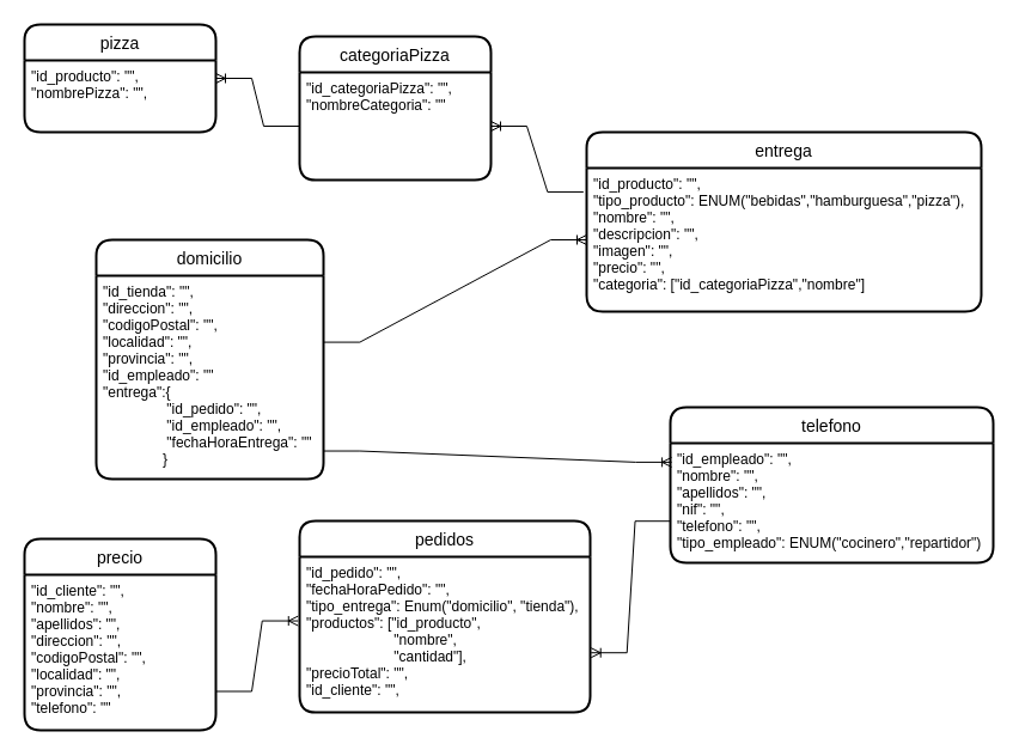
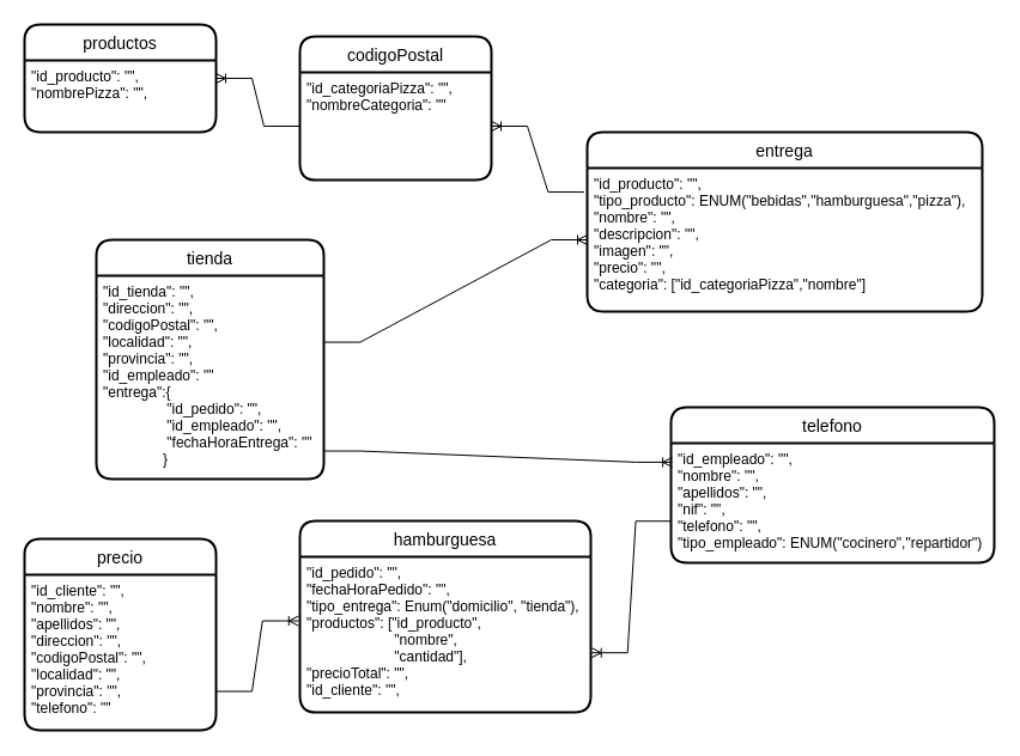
  <mxCell id="0" />
  <mxCell id="1" parent="0" />
- <mxCell id="2" value="pedidos" style="swimlane;childLayout=stackLayout;horizontal=1;startSize=30;horizontalStack=0;rounded=1;fontSize=14;fontStyle=0;strokeWidth=2;resizeParent=0;resizeLast=1;shadow=0;dashed=0;align=center;" parent="1" vertex="1"><mxGeometry x="250" y="435" width="243" height="160" as="geometry" /></mxCell>
+ <mxCell id="2" value="hamburguesa" style="swimlane;childLayout=stackLayout;horizontal=1;startSize=30;horizontalStack=0;rounded=1;fontSize=14;fontStyle=0;strokeWidth=2;resizeParent=0;resizeLast=1;shadow=0;dashed=0;align=center;" parent="1" vertex="1"><mxGeometry x="250" y="435" width="243" height="160" as="geometry" /></mxCell>
  <mxCell id="3" value="&quot;id_pedido&quot;: &quot;&quot;,&#10;&quot;fechaHoraPedido&quot;: &quot;&quot;,&#10;&quot;tipo_entrega&quot;: Enum(&quot;domicilio&quot;, &quot;tienda&quot;),&#10;&quot;productos&quot;: [&quot;id_producto&quot;, &#10;                      &quot;nombre&quot;, &#10;                      &quot;cantidad&quot;],&#10;&quot;precioTotal&quot;: &quot;&quot;,&#10;&quot;id_cliente&quot;: &quot;&quot;,&#10;" style="align=left;strokeColor=none;fillColor=none;spacingLeft=4;fontSize=12;verticalAlign=top;resizable=0;rotatable=0;part=1;" parent="2" vertex="1"><mxGeometry y="30" width="243" height="130" as="geometry" /></mxCell>
  <mxCell id="4" value="entrega" style="swimlane;childLayout=stackLayout;horizontal=1;startSize=30;horizontalStack=0;rounded=1;fontSize=14;fontStyle=0;strokeWidth=2;resizeParent=0;resizeLast=1;shadow=0;dashed=0;align=center;" parent="1" vertex="1"><mxGeometry x="490" y="110" width="330" height="150" as="geometry" /></mxCell>
  <mxCell id="5" value="&quot;id_producto&quot;: &quot;&quot;,&#10;&quot;tipo_producto&quot;: ENUM(&quot;bebidas&quot;,&quot;hamburguesa&quot;,&quot;pizza&quot;),&#10;&quot;nombre&quot;: &quot;&quot;,&#10;&quot;descripcion&quot;: &quot;&quot;,&#10;&quot;imagen&quot;: &quot;&quot;,&#10;&quot;precio&quot;: &quot;&quot;,&#10;&quot;categoria&quot;: [&quot;id_categoriaPizza&quot;,&quot;nombre&quot;]" style="align=left;strokeColor=none;fillColor=none;spacingLeft=4;fontSize=12;verticalAlign=top;resizable=0;rotatable=0;part=1;" parent="4" vertex="1"><mxGeometry y="30" width="330" height="120" as="geometry" /></mxCell>
- <mxCell id="6" value="categoriaPizza" style="swimlane;childLayout=stackLayout;horizontal=1;startSize=30;horizontalStack=0;rounded=1;fontSize=14;fontStyle=0;strokeWidth=2;resizeParent=0;resizeLast=1;shadow=0;dashed=0;align=center;" parent="1" vertex="1"><mxGeometry x="250" y="30" width="160" height="120" as="geometry" /></mxCell>
+ <mxCell id="6" value="codigoPostal" style="swimlane;childLayout=stackLayout;horizontal=1;startSize=30;horizontalStack=0;rounded=1;fontSize=14;fontStyle=0;strokeWidth=2;resizeParent=0;resizeLast=1;shadow=0;dashed=0;align=center;" parent="1" vertex="1"><mxGeometry x="250" y="30" width="160" height="120" as="geometry" /></mxCell>
  <mxCell id="7" value="&quot;id_categoriaPizza&quot;: &quot;&quot;,&#10;&quot;nombreCategoria&quot;: &quot;&quot;" style="align=left;strokeColor=none;fillColor=none;spacingLeft=4;fontSize=12;verticalAlign=top;resizable=0;rotatable=0;part=1;" parent="6" vertex="1"><mxGeometry y="30" width="160" height="90" as="geometry" /></mxCell>
- <mxCell id="8" value="domicilio" style="swimlane;childLayout=stackLayout;horizontal=1;startSize=30;horizontalStack=0;rounded=1;fontSize=14;fontStyle=0;strokeWidth=2;resizeParent=0;resizeLast=1;shadow=0;dashed=0;align=center;" parent="1" vertex="1"><mxGeometry x="80" y="200" width="190" height="200" as="geometry" /></mxCell>
+ <mxCell id="8" value="tienda" style="swimlane;childLayout=stackLayout;horizontal=1;startSize=30;horizontalStack=0;rounded=1;fontSize=14;fontStyle=0;strokeWidth=2;resizeParent=0;resizeLast=1;shadow=0;dashed=0;align=center;" parent="1" vertex="1"><mxGeometry x="80" y="200" width="190" height="200" as="geometry" /></mxCell>
  <mxCell id="9" value="&quot;id_tienda&quot;: &quot;&quot;,&#10;&quot;direccion&quot;: &quot;&quot;,&#10;&quot;codigoPostal&quot;: &quot;&quot;,&#10;&quot;localidad&quot;: &quot;&quot;,&#10;&quot;provincia&quot;: &quot;&quot;,&#10;&quot;id_empleado&quot;: &quot;&quot; &#10;&quot;entrega&quot;:{&#10;                &quot;id_pedido&quot;: &quot;&quot;,&#10;                &quot;id_empleado&quot;: &quot;&quot;, &#10;                &quot;fechaHoraEntrega&quot;: &quot;&quot;&#10;               }" style="align=left;strokeColor=none;fillColor=none;spacingLeft=4;fontSize=12;verticalAlign=top;resizable=0;rotatable=0;part=1;" parent="8" vertex="1"><mxGeometry y="30" width="190" height="170" as="geometry" /></mxCell>
  <mxCell id="10" value="telefono" style="swimlane;childLayout=stackLayout;horizontal=1;startSize=30;horizontalStack=0;rounded=1;fontSize=14;fontStyle=0;strokeWidth=2;resizeParent=0;resizeLast=1;shadow=0;dashed=0;align=center;" parent="1" vertex="1"><mxGeometry x="560" y="340" width="270" height="130" as="geometry" /></mxCell>
  <mxCell id="11" value="&quot;id_empleado&quot;: &quot;&quot;,&#10;&quot;nombre&quot;: &quot;&quot;,&#10;&quot;apellidos&quot;: &quot;&quot;,&#10;&quot;nif&quot;: &quot;&quot;,&#10;&quot;telefono&quot;: &quot;&quot;,&#10;&quot;tipo_empleado&quot;: ENUM(&quot;cocinero&quot;,&quot;repartidor&quot;)" style="align=left;strokeColor=none;fillColor=none;spacingLeft=4;fontSize=12;verticalAlign=top;resizable=0;rotatable=0;part=1;" parent="10" vertex="1"><mxGeometry y="30" width="270" height="100" as="geometry" /></mxCell>
- <mxCell id="12" value="pizza" style="swimlane;childLayout=stackLayout;horizontal=1;startSize=30;horizontalStack=0;rounded=1;fontSize=14;fontStyle=0;strokeWidth=2;resizeParent=0;resizeLast=1;shadow=0;dashed=0;align=center;" parent="1" vertex="1"><mxGeometry x="20" y="20" width="160" height="90" as="geometry" /></mxCell>
+ <mxCell id="12" value="productos" style="swimlane;childLayout=stackLayout;horizontal=1;startSize=30;horizontalStack=0;rounded=1;fontSize=14;fontStyle=0;strokeWidth=2;resizeParent=0;resizeLast=1;shadow=0;dashed=0;align=center;" parent="1" vertex="1"><mxGeometry x="20" y="20" width="160" height="90" as="geometry" /></mxCell>
  <mxCell id="13" value="&quot;id_producto&quot;: &quot;&quot;,&#10;&quot;nombrePizza&quot;: &quot;&quot;, " style="align=left;strokeColor=none;fillColor=none;spacingLeft=4;fontSize=12;verticalAlign=top;resizable=0;rotatable=0;part=1;" parent="12" vertex="1"><mxGeometry y="30" width="160" height="60" as="geometry" /></mxCell>
  <mxCell id="14" value="" style="edgeStyle=entityRelationEdgeStyle;fontSize=12;html=1;endArrow=ERoneToMany;rounded=0;exitX=0;exitY=0.5;exitDx=0;exitDy=0;entryX=1;entryY=0.25;entryDx=0;entryDy=0;" parent="1" source="7" target="13" edge="1"><mxGeometry width="100" height="100" relative="1" as="geometry"><mxPoint x="40" y="270" as="sourcePoint" /><mxPoint x="150" y="160" as="targetPoint" /></mxGeometry></mxCell>
  <mxCell id="15" value="" style="edgeStyle=entityRelationEdgeStyle;fontSize=12;html=1;endArrow=ERoneToMany;rounded=0;entryX=-0.005;entryY=0.412;entryDx=0;entryDy=0;entryPerimeter=0;exitX=1;exitY=0.75;exitDx=0;exitDy=0;" parent="1" source="18" target="3" edge="1"><mxGeometry width="100" height="100" relative="1" as="geometry"><mxPoint x="222.44" y="519.84" as="sourcePoint" /><mxPoint x="227" y="280" as="targetPoint" /></mxGeometry></mxCell>
  <mxCell id="16" value="" style="edgeStyle=entityRelationEdgeStyle;fontSize=12;html=1;endArrow=ERoneToMany;rounded=0;exitX=-0.008;exitY=0.167;exitDx=0;exitDy=0;entryX=1;entryY=0.5;entryDx=0;entryDy=0;exitPerimeter=0;" parent="1" source="5" target="7" edge="1"><mxGeometry width="100" height="100" relative="1" as="geometry"><mxPoint x="420" y="320" as="sourcePoint" /><mxPoint x="520" y="220" as="targetPoint" /></mxGeometry></mxCell>
  <mxCell id="17" value="precio" style="swimlane;childLayout=stackLayout;horizontal=1;startSize=30;horizontalStack=0;rounded=1;fontSize=14;fontStyle=0;strokeWidth=2;resizeParent=0;resizeLast=1;shadow=0;dashed=0;align=center;" parent="1" vertex="1"><mxGeometry x="20" y="450" width="160" height="160" as="geometry" /></mxCell>
  <mxCell id="18" value="&quot;id_cliente&quot;: &quot;&quot;,&#10;&quot;nombre&quot;: &quot;&quot;,&#10;&quot;apellidos&quot;: &quot;&quot;,&#10;&quot;direccion&quot;: &quot;&quot;,&#10;&quot;codigoPostal&quot;: &quot;&quot;,&#10;&quot;localidad&quot;: &quot;&quot;,&#10;&quot;provincia&quot;: &quot;&quot;,&#10;&quot;telefono&quot;: &quot;&quot;" style="align=left;strokeColor=none;fillColor=none;spacingLeft=4;fontSize=12;verticalAlign=top;resizable=0;rotatable=0;part=1;" parent="17" vertex="1"><mxGeometry y="30" width="160" height="130" as="geometry" /></mxCell>
  <mxCell id="19" value="" style="edgeStyle=entityRelationEdgeStyle;fontSize=12;html=1;endArrow=ERoneToMany;rounded=0;entryX=0;entryY=0.5;entryDx=0;entryDy=0;exitX=1.002;exitY=0.327;exitDx=0;exitDy=0;exitPerimeter=0;" parent="1" source="9" target="5" edge="1"><mxGeometry width="100" height="100" relative="1" as="geometry"><mxPoint x="380" y="230" as="sourcePoint" /><mxPoint x="480" y="130" as="targetPoint" /></mxGeometry></mxCell>
  <mxCell id="20" value="" style="edgeStyle=entityRelationEdgeStyle;fontSize=12;html=1;endArrow=ERoneToMany;rounded=0;entryX=0.004;entryY=0.159;entryDx=0;entryDy=0;entryPerimeter=0;exitX=1.002;exitY=0.862;exitDx=0;exitDy=0;exitPerimeter=0;" parent="1" source="9" target="11" edge="1"><mxGeometry width="100" height="100" relative="1" as="geometry"><mxPoint x="30" y="430" as="sourcePoint" /><mxPoint x="130" y="330" as="targetPoint" /></mxGeometry></mxCell>
  <mxCell id="21" value="" style="edgeStyle=entityRelationEdgeStyle;fontSize=12;html=1;endArrow=ERoneToMany;rounded=0;entryX=1.003;entryY=0.617;entryDx=0;entryDy=0;entryPerimeter=0;exitX=0.002;exitY=0.652;exitDx=0;exitDy=0;exitPerimeter=0;" parent="1" source="11" target="3" edge="1"><mxGeometry width="100" height="100" relative="1" as="geometry"><mxPoint x="630" y="500" as="sourcePoint" /><mxPoint x="520" y="550" as="targetPoint" /></mxGeometry></mxCell>
